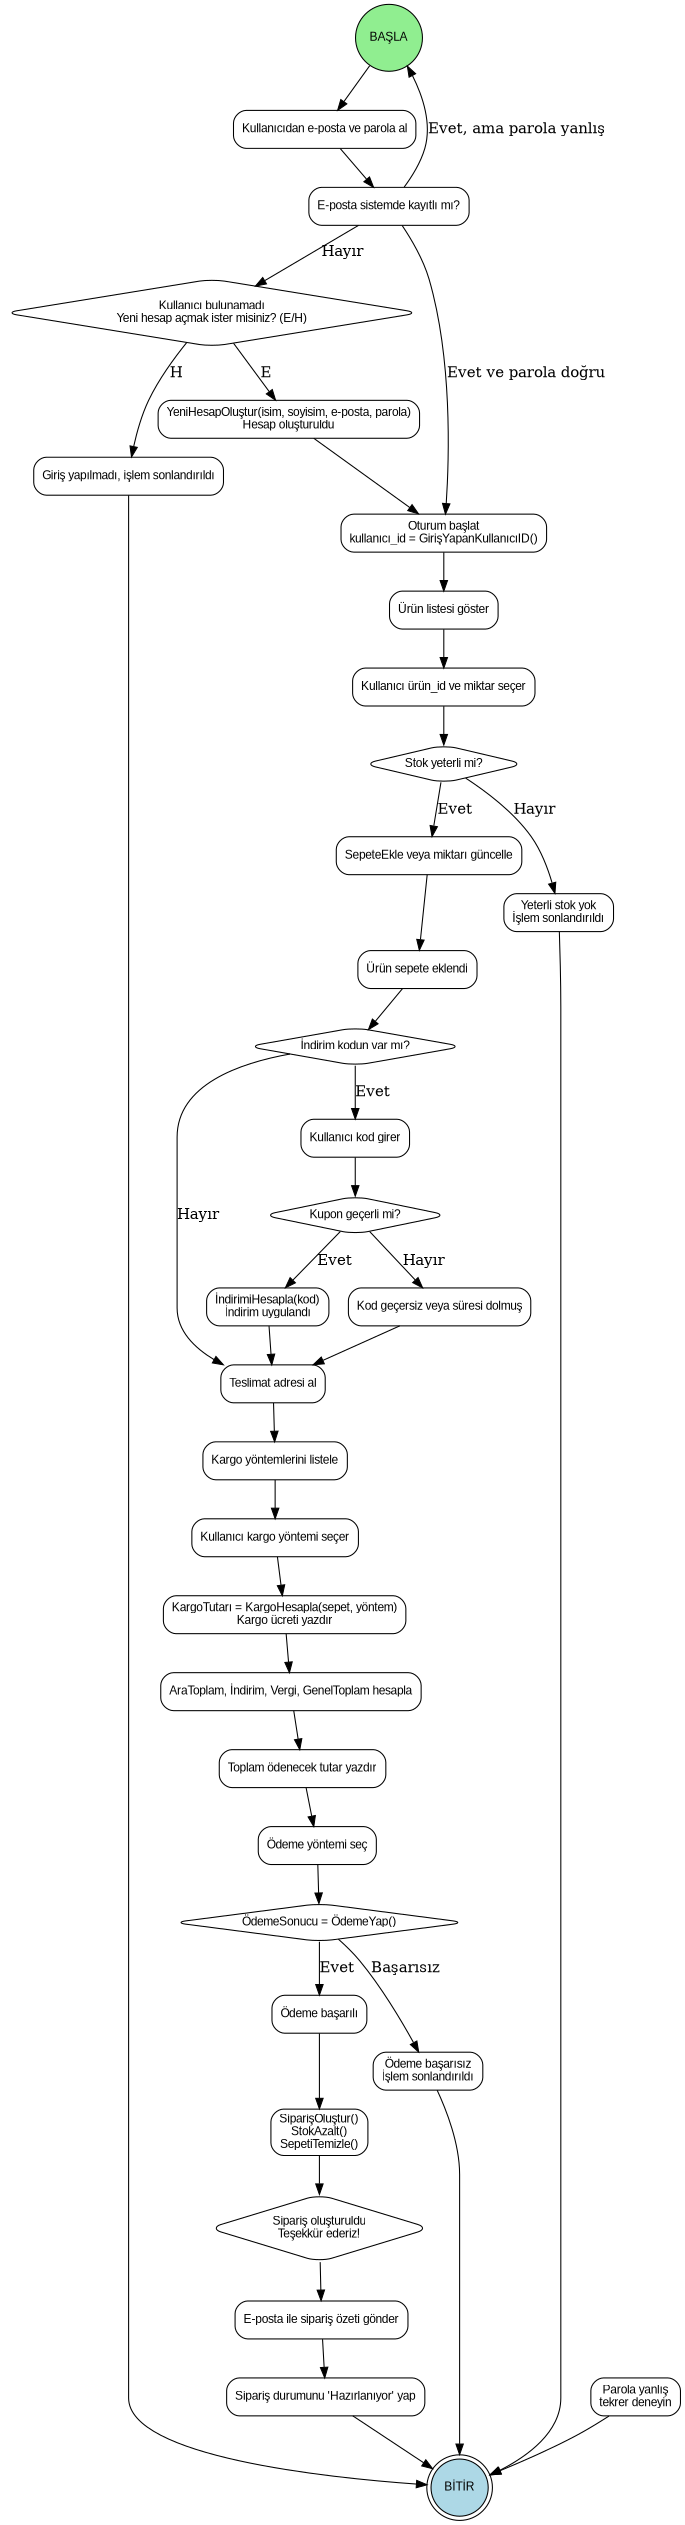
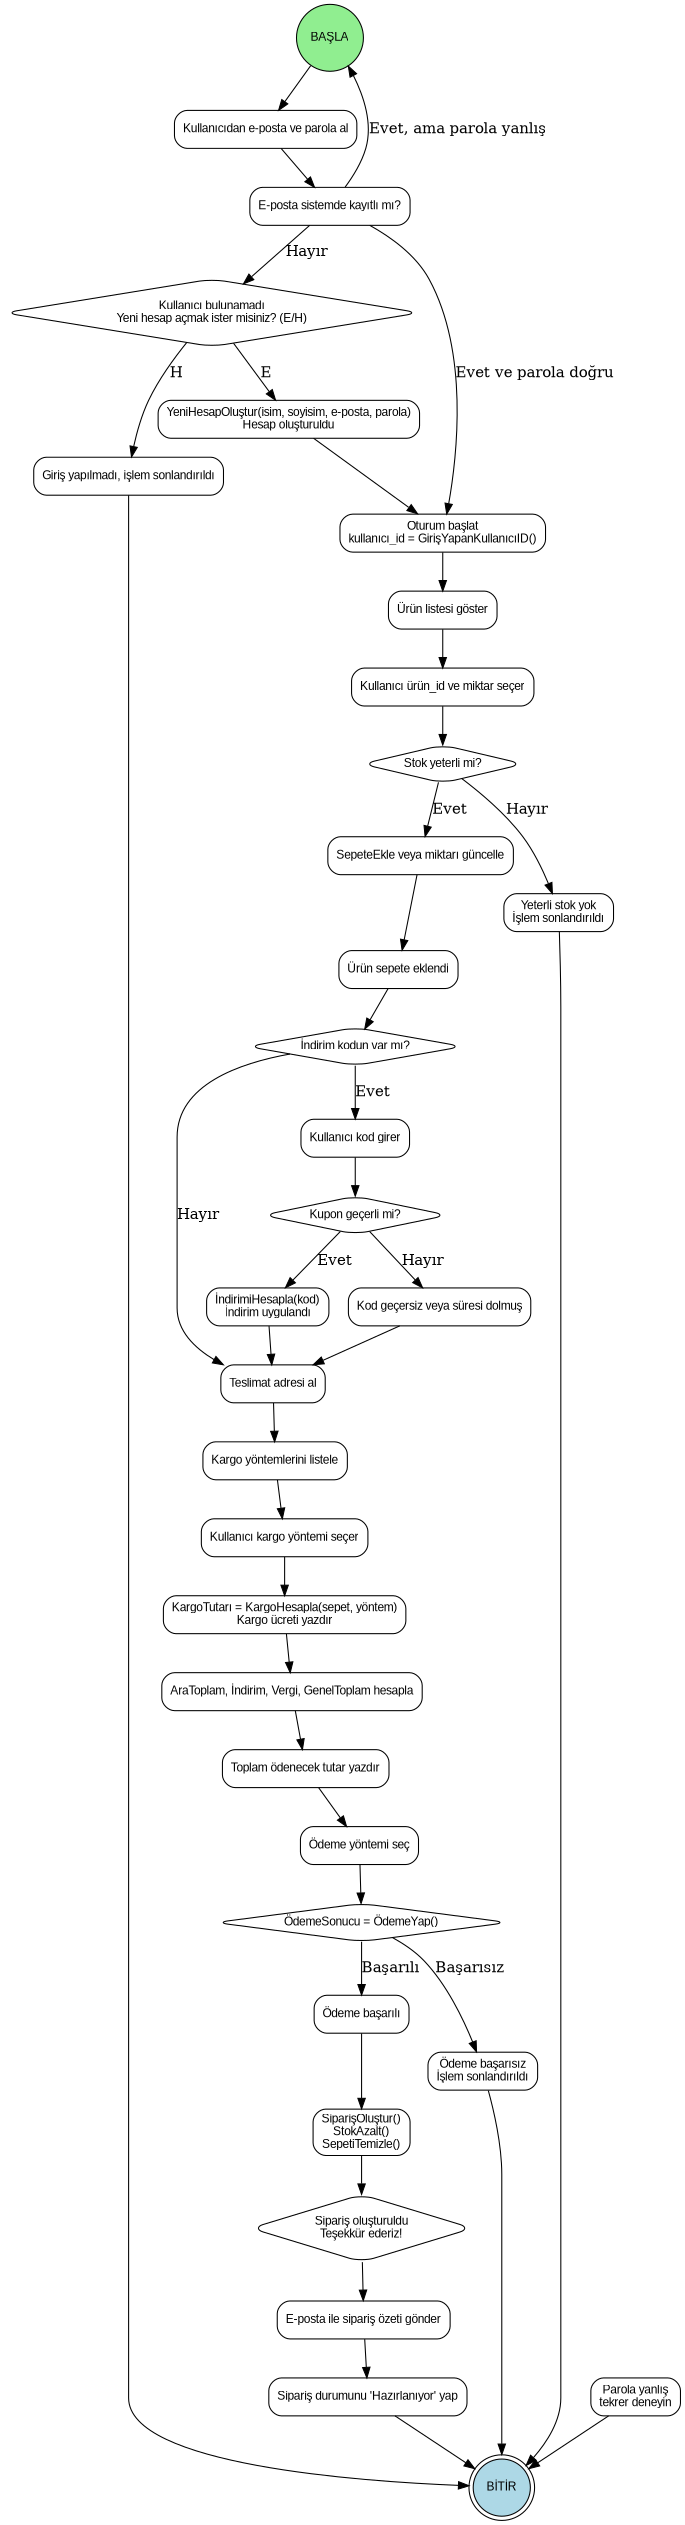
  digraph {
    rankdir=TB
    node [fontname=Arial fontsize=11 shape=rectangle style=rounded]
    n1 [fillcolor=lightgreen label="BAŞLA" shape=circle style=filled]
    n2 [label="Kullanıcıdan e-posta ve parola al"]
    n3 [label="E-posta sistemde kayıtlı mı?"]
    n4 [label="Kullanıcı bulunamadı\nYeni hesap açmak ister misiniz? (E/H)" shape=diamond]
    n5 [label="Oturum başlat\nkullanıcı_id = GirişYapanKullanıcıID()"]
    n6 [label="YeniHesapOluştur(isim, soyisim, e-posta, parola)\nHesap oluşturuldu"]
    n7 [label="Giriş yapılmadı, işlem sonlandırıldı"]
    n8 [label="Parola yanlış\ntekrer deneyin"]
    n9 [fillcolor=lightblue label="BİTİR" shape=doublecircle style=filled]
    n10 [label="Ürün listesi göster"]
    n11 [label="Kullanıcı ürün_id ve miktar seçer"]
    n12 [label="Stok yeterli mi?" shape=diamond]
    n13 [label="Yeterli stok yok\nİşlem sonlandırıldı"]
    n14 [label="SepeteEkle veya miktarı güncelle"]
    n15 [label="Ürün sepete eklendi"]
    n16 [label="İndirim kodun var mı?" shape=diamond]
    n17 [label="Kullanıcı kod girer"]
    n18 [label="Teslimat adresi al"]
    n19 [label="Kupon geçerli mi?" shape=diamond]
    n20 [label="Kargo yöntemlerini listele"]
    n21 [label="İndirimiHesapla(kod)\nİndirim uygulandı"]
    n22 [label="Kod geçersiz veya süresi dolmuş"]
    n23 [label="Kullanıcı kargo yöntemi seçer"]
    n24 [label="KargoTutarı = KargoHesapla(sepet, yöntem)\nKargo ücreti yazdır"]
    n25 [label="AraToplam, İndirim, Vergi, GenelToplam hesapla"]
    n26 [label="Toplam ödenecek tutar yazdır"]
    n27 [label="Ödeme yöntemi seç"]
    n28 [label="ÖdemeSonucu = ÖdemeYap()" shape=diamond]
    n29 [label="Ödeme başarısız\nİşlem sonlandırıldı"]
    n30 [label="Ödeme başarılı"]
    n31 [label="SiparişOluştur()\nStokAzalt()\nSepetiTemizle()"]
    n32 [label="Sipariş oluşturuldu\nTeşekkür ederiz!" shape=diamond]
    n33 [label="E-posta ile sipariş özeti gönder"]
    n34 [label="Sipariş durumunu 'Hazırlanıyor' yap"]
    n1 -> n2
    n2 -> n3
    n3 -> n1 [label="Evet, ama parola yanlış"]
    n3 -> n4 [label="Hayır"]
    n3 -> n5 [label="Evet ve parola doğru"]
    n4 -> n6 [label=E]
    n4 -> n7 [label=H]
    n5 -> n10
    n6 -> n5
    n7 -> n9
    n8 -> n9
    n10 -> n11
    n11 -> n12
    n12 -> n13 [label="Hayır"]
    n12 -> n14 [label=Evet]
    n13 -> n9
    n14 -> n15
    n15 -> n16
    n16 -> n17 [label=Evet]
    n16 -> n18 [label="Hayır"]
    n17 -> n19
    n18 -> n20
    n19 -> n21 [label=Evet]
    n19 -> n22 [label="Hayır"]
    n20 -> n23
    n21 -> n18
    n22 -> n18
    n23 -> n24
    n24 -> n25
    n25 -> n26
    n26 -> n27
    n27 -> n28
    n28 -> n29 [label="Başarısız"]
-   n28 -> n30 [label=Evet]
+   n28 -> n30 [label="Başarılı"]
    n29 -> n9
    n30 -> n31
    n31 -> n32
    n32 -> n33
    n33 -> n34
    n34 -> n9
  }
